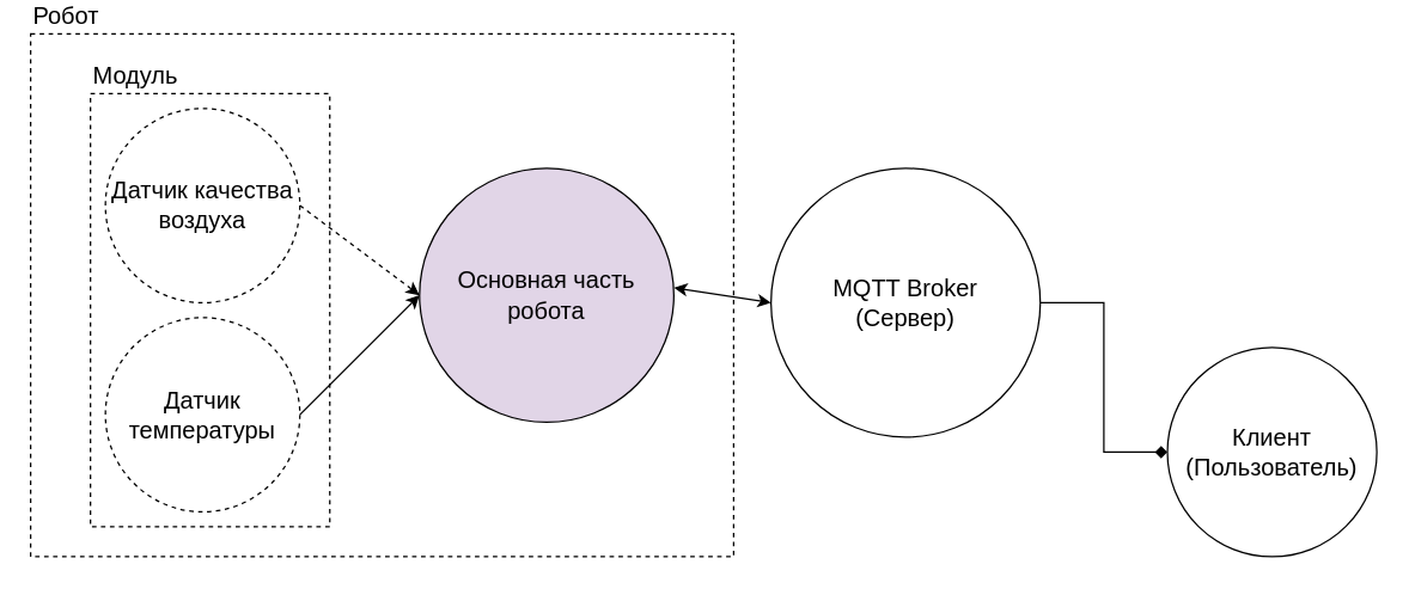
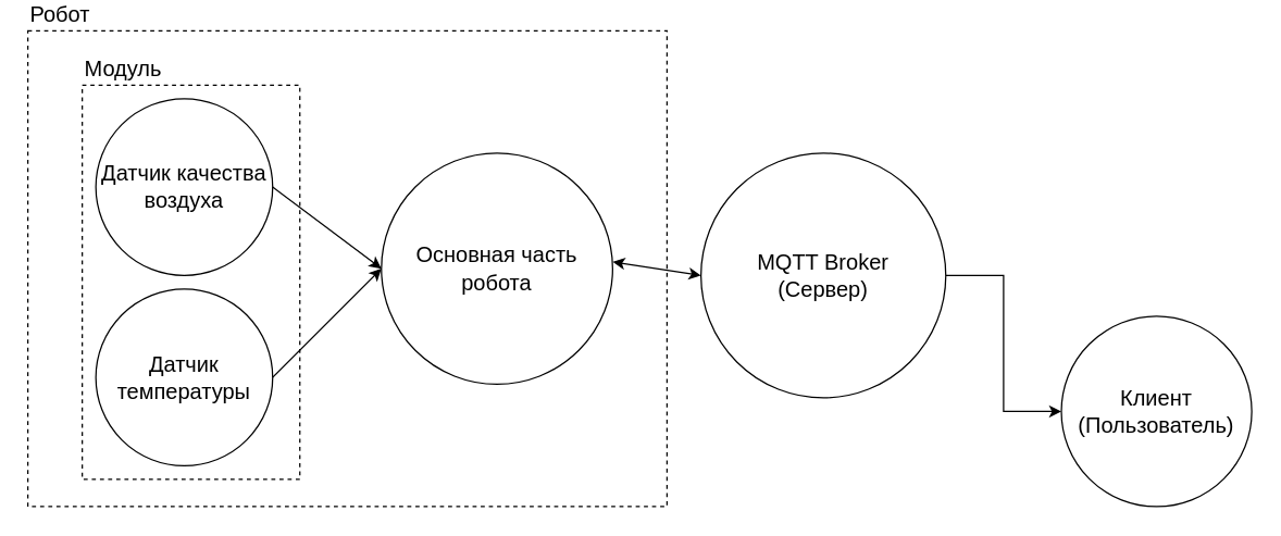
  <mxCell id="0" />
  <mxCell id="1" parent="0" />
  <mxCell id="2" value="Робот" style="rounded=0;whiteSpace=wrap;html=1;dashed=1;fontSize=16;verticalAlign=bottom;align=left;labelPosition=center;verticalLabelPosition=top;" parent="1" vertex="1"><mxGeometry y="20" width="470" height="350" as="geometry" x="20" /></mxCell>
  <mxCell id="3" value="Модуль" style="rounded=0;whiteSpace=wrap;html=1;dashed=1;align=left;verticalAlign=bottom;labelPosition=center;verticalLabelPosition=top;fontSize=16;" vertex="1" parent="1"><mxGeometry x="60" y="60" width="160" height="290" as="geometry" /></mxCell>
- <mxCell id="4" style="edgeStyle=orthogonalEdgeStyle;rounded=0;orthogonalLoop=1;jettySize=auto;html=1;entryX=0;entryY=0.5;entryDx=0;entryDy=0;endArrow=diamond;" parent="1" source="5" target="8" edge="1"><mxGeometry relative="1" as="geometry" /></mxCell>
+ <mxCell id="4" style="edgeStyle=orthogonalEdgeStyle;rounded=0;orthogonalLoop=1;jettySize=auto;html=1;entryX=0;entryY=0.5;entryDx=0;entryDy=0;" parent="1" source="5" target="8" edge="1"><mxGeometry relative="1" as="geometry" /></mxCell>
  <mxCell id="5" value="MQTT Broker&lt;div&gt;(Сервер)&lt;/div&gt;" style="ellipse;whiteSpace=wrap;html=1;aspect=fixed;fontSize=16;" parent="1" vertex="1"><mxGeometry x="515" y="110" width="180" height="180" as="geometry" /></mxCell>
- <mxCell id="6" value="Датчик качества воздуха" style="ellipse;whiteSpace=wrap;html=1;aspect=fixed;fontSize=16;dashed=1;" parent="1" vertex="1"><mxGeometry x="70" y="70" width="130" height="130" as="geometry" /></mxCell>
- <mxCell id="7" value="Датчик температуры" style="ellipse;whiteSpace=wrap;html=1;aspect=fixed;fontSize=16;dashed=1;" parent="1" vertex="1"><mxGeometry x="70" y="210" width="130" height="130" as="geometry" /></mxCell>
+ <mxCell id="6" value="Датчик качества воздуха" style="ellipse;whiteSpace=wrap;html=1;aspect=fixed;fontSize=16;" parent="1" vertex="1"><mxGeometry x="70" y="70" width="130" height="130" as="geometry" /></mxCell>
+ <mxCell id="7" value="Датчик температуры" style="ellipse;whiteSpace=wrap;html=1;aspect=fixed;fontSize=16;" parent="1" vertex="1"><mxGeometry x="70" y="210" width="130" height="130" as="geometry" /></mxCell>
  <mxCell id="8" value="Клиент&lt;div&gt;(Пользователь)&lt;/div&gt;" style="ellipse;whiteSpace=wrap;html=1;aspect=fixed;fontSize=16;" parent="1" vertex="1"><mxGeometry x="780" y="230" width="140" height="140" as="geometry" /></mxCell>
- <mxCell id="9" value="Основная часть робота" style="ellipse;whiteSpace=wrap;html=1;aspect=fixed;fontSize=16;fillColor=#e1d5e7;" vertex="1" parent="1"><mxGeometry x="280" y="110" width="170" height="170" as="geometry" /></mxCell>
+ <mxCell id="9" value="Основная часть робота" style="ellipse;whiteSpace=wrap;html=1;aspect=fixed;fontSize=16;" vertex="1" parent="1"><mxGeometry x="280" y="110" width="170" height="170" as="geometry" /></mxCell>
  <mxCell id="10" value="" style="endArrow=classic;html=1;rounded=0;exitX=1;exitY=0.5;exitDx=0;exitDy=0;entryX=0;entryY=0.5;entryDx=0;entryDy=0;" edge="1" parent="1" source="7" target="9"><mxGeometry width="50" height="50" relative="1" as="geometry"><mxPoint x="260" y="240" as="sourcePoint" /><mxPoint x="310" y="190" as="targetPoint" /></mxGeometry></mxCell>
- <mxCell id="11" value="" style="endArrow=classic;html=1;rounded=0;exitX=1;exitY=0.5;exitDx=0;exitDy=0;entryX=0;entryY=0.5;entryDx=0;entryDy=0;dashed=1;" edge="1" parent="1" source="6" target="9"><mxGeometry width="50" height="50" relative="1" as="geometry"><mxPoint x="400" y="180" as="sourcePoint" /><mxPoint x="450" y="130" as="targetPoint" /></mxGeometry></mxCell>
+ <mxCell id="11" value="" style="endArrow=classic;html=1;rounded=0;exitX=1;exitY=0.5;exitDx=0;exitDy=0;entryX=0;entryY=0.5;entryDx=0;entryDy=0;" edge="1" parent="1" source="6" target="9"><mxGeometry width="50" height="50" relative="1" as="geometry"><mxPoint x="400" y="180" as="sourcePoint" /><mxPoint x="450" y="130" as="targetPoint" /></mxGeometry></mxCell>
  <mxCell id="12" value="" style="endArrow=classic;startArrow=classic;html=1;rounded=0;entryX=0;entryY=0.5;entryDx=0;entryDy=0;" edge="1" parent="1" target="5"><mxGeometry width="50" height="50" relative="1" as="geometry"><mxPoint x="450" y="190" as="sourcePoint" /><mxPoint x="380" y="140" as="targetPoint" /></mxGeometry></mxCell>
